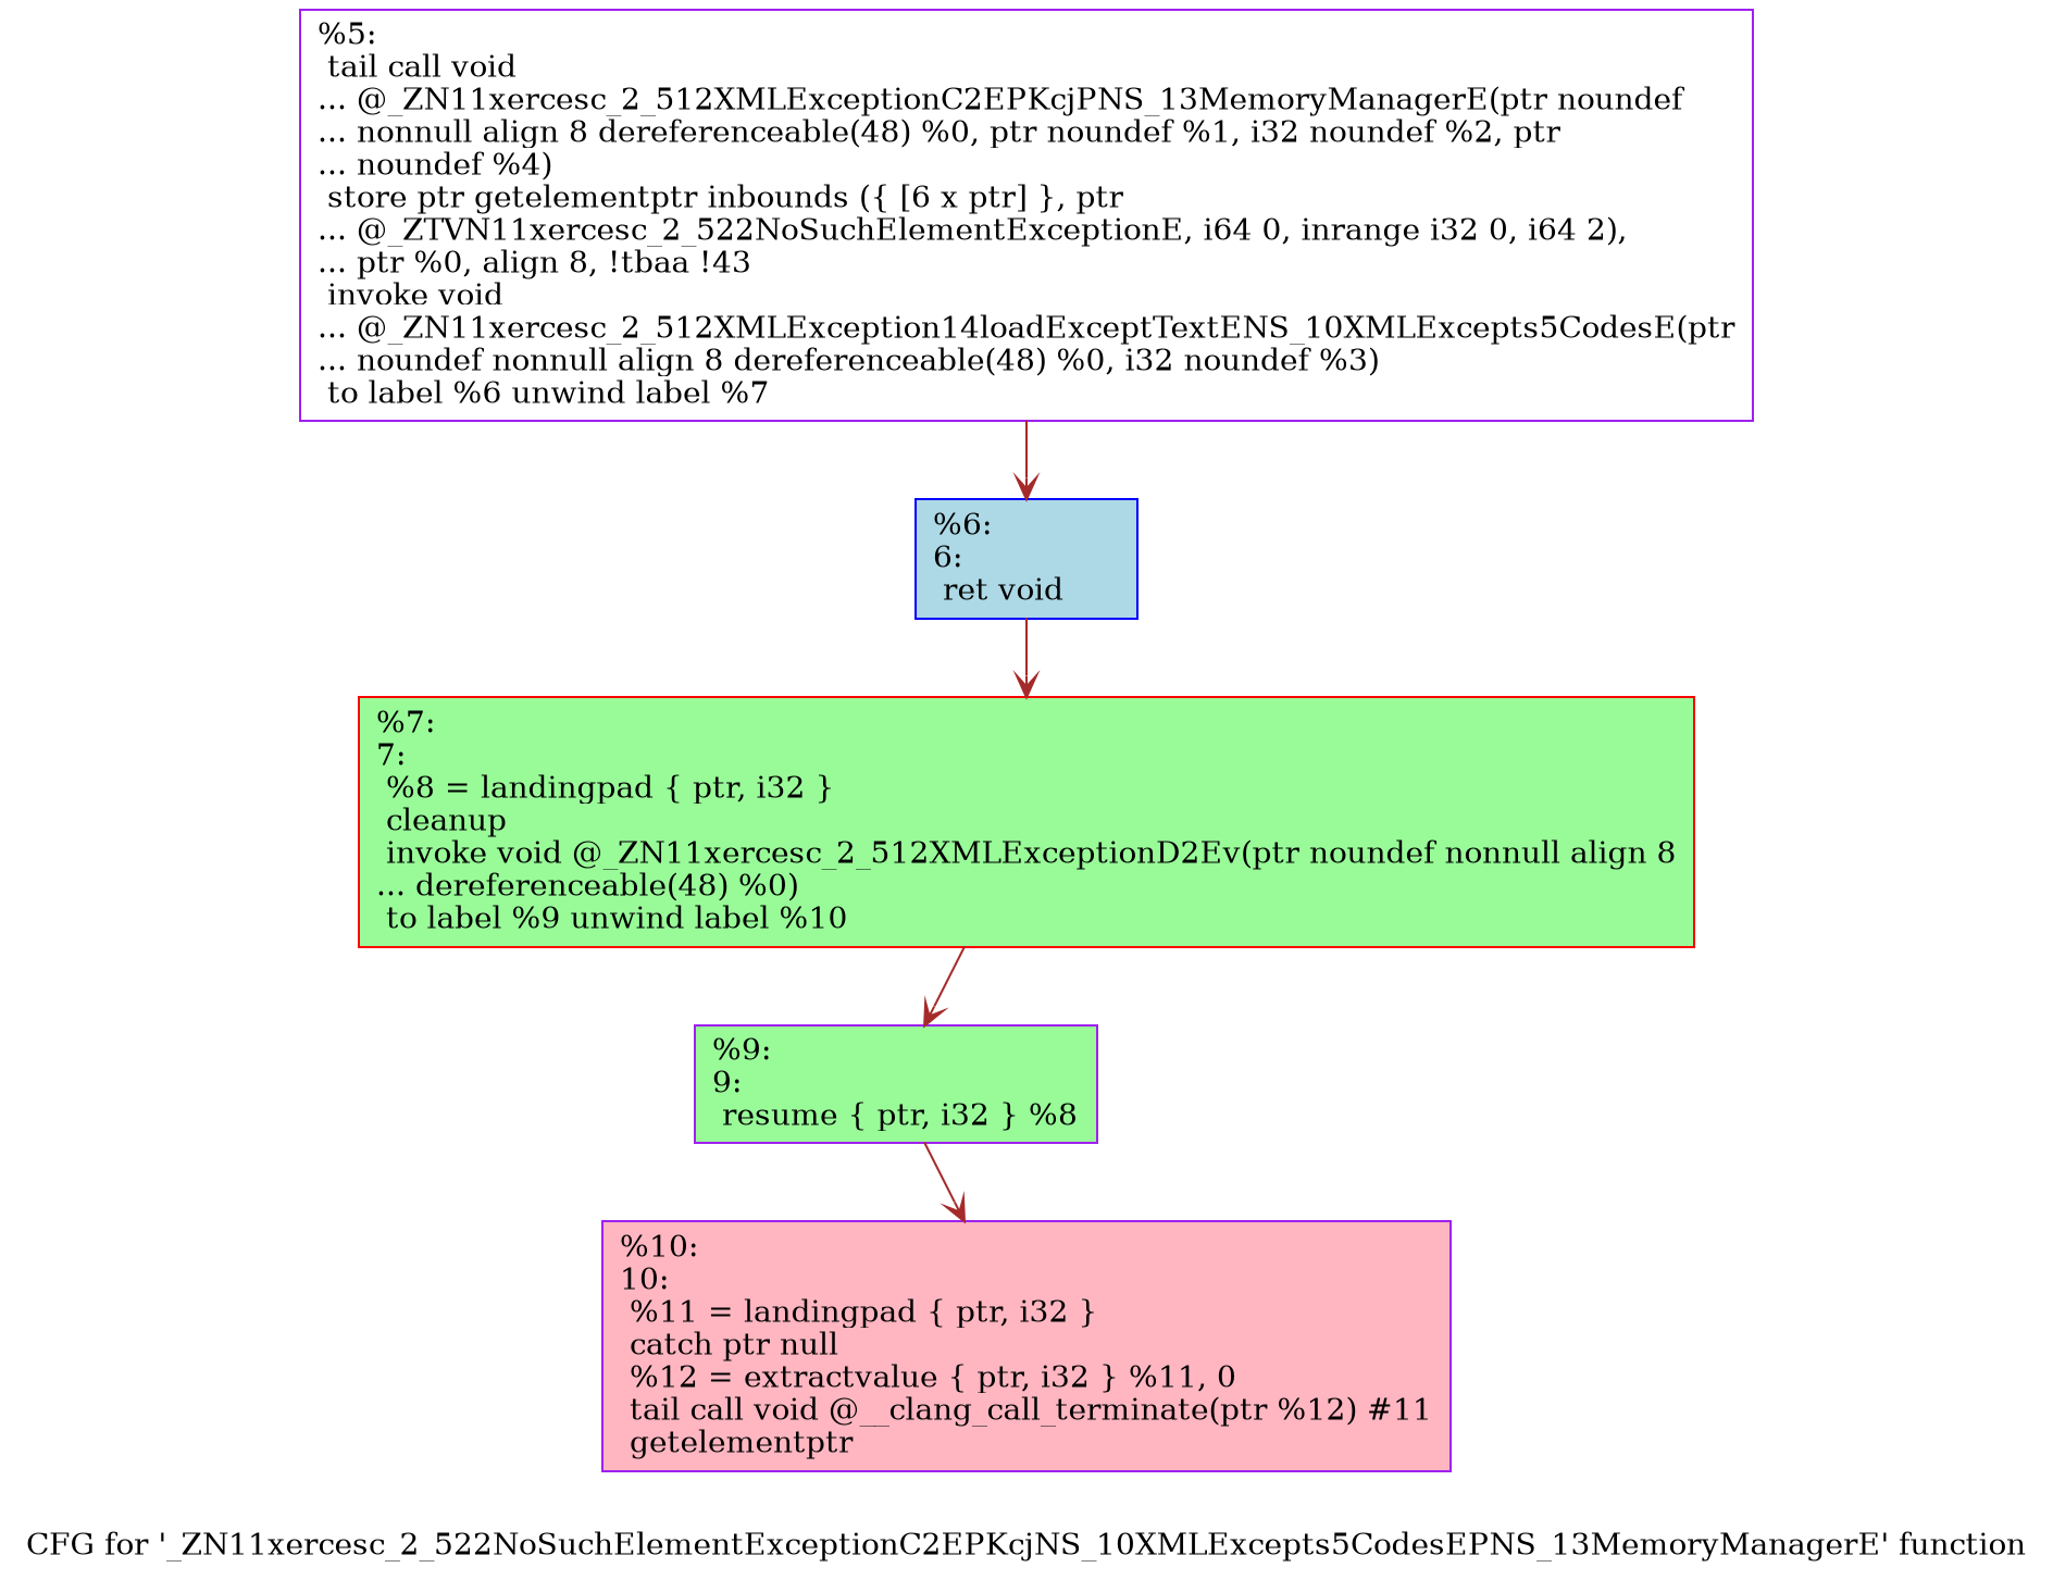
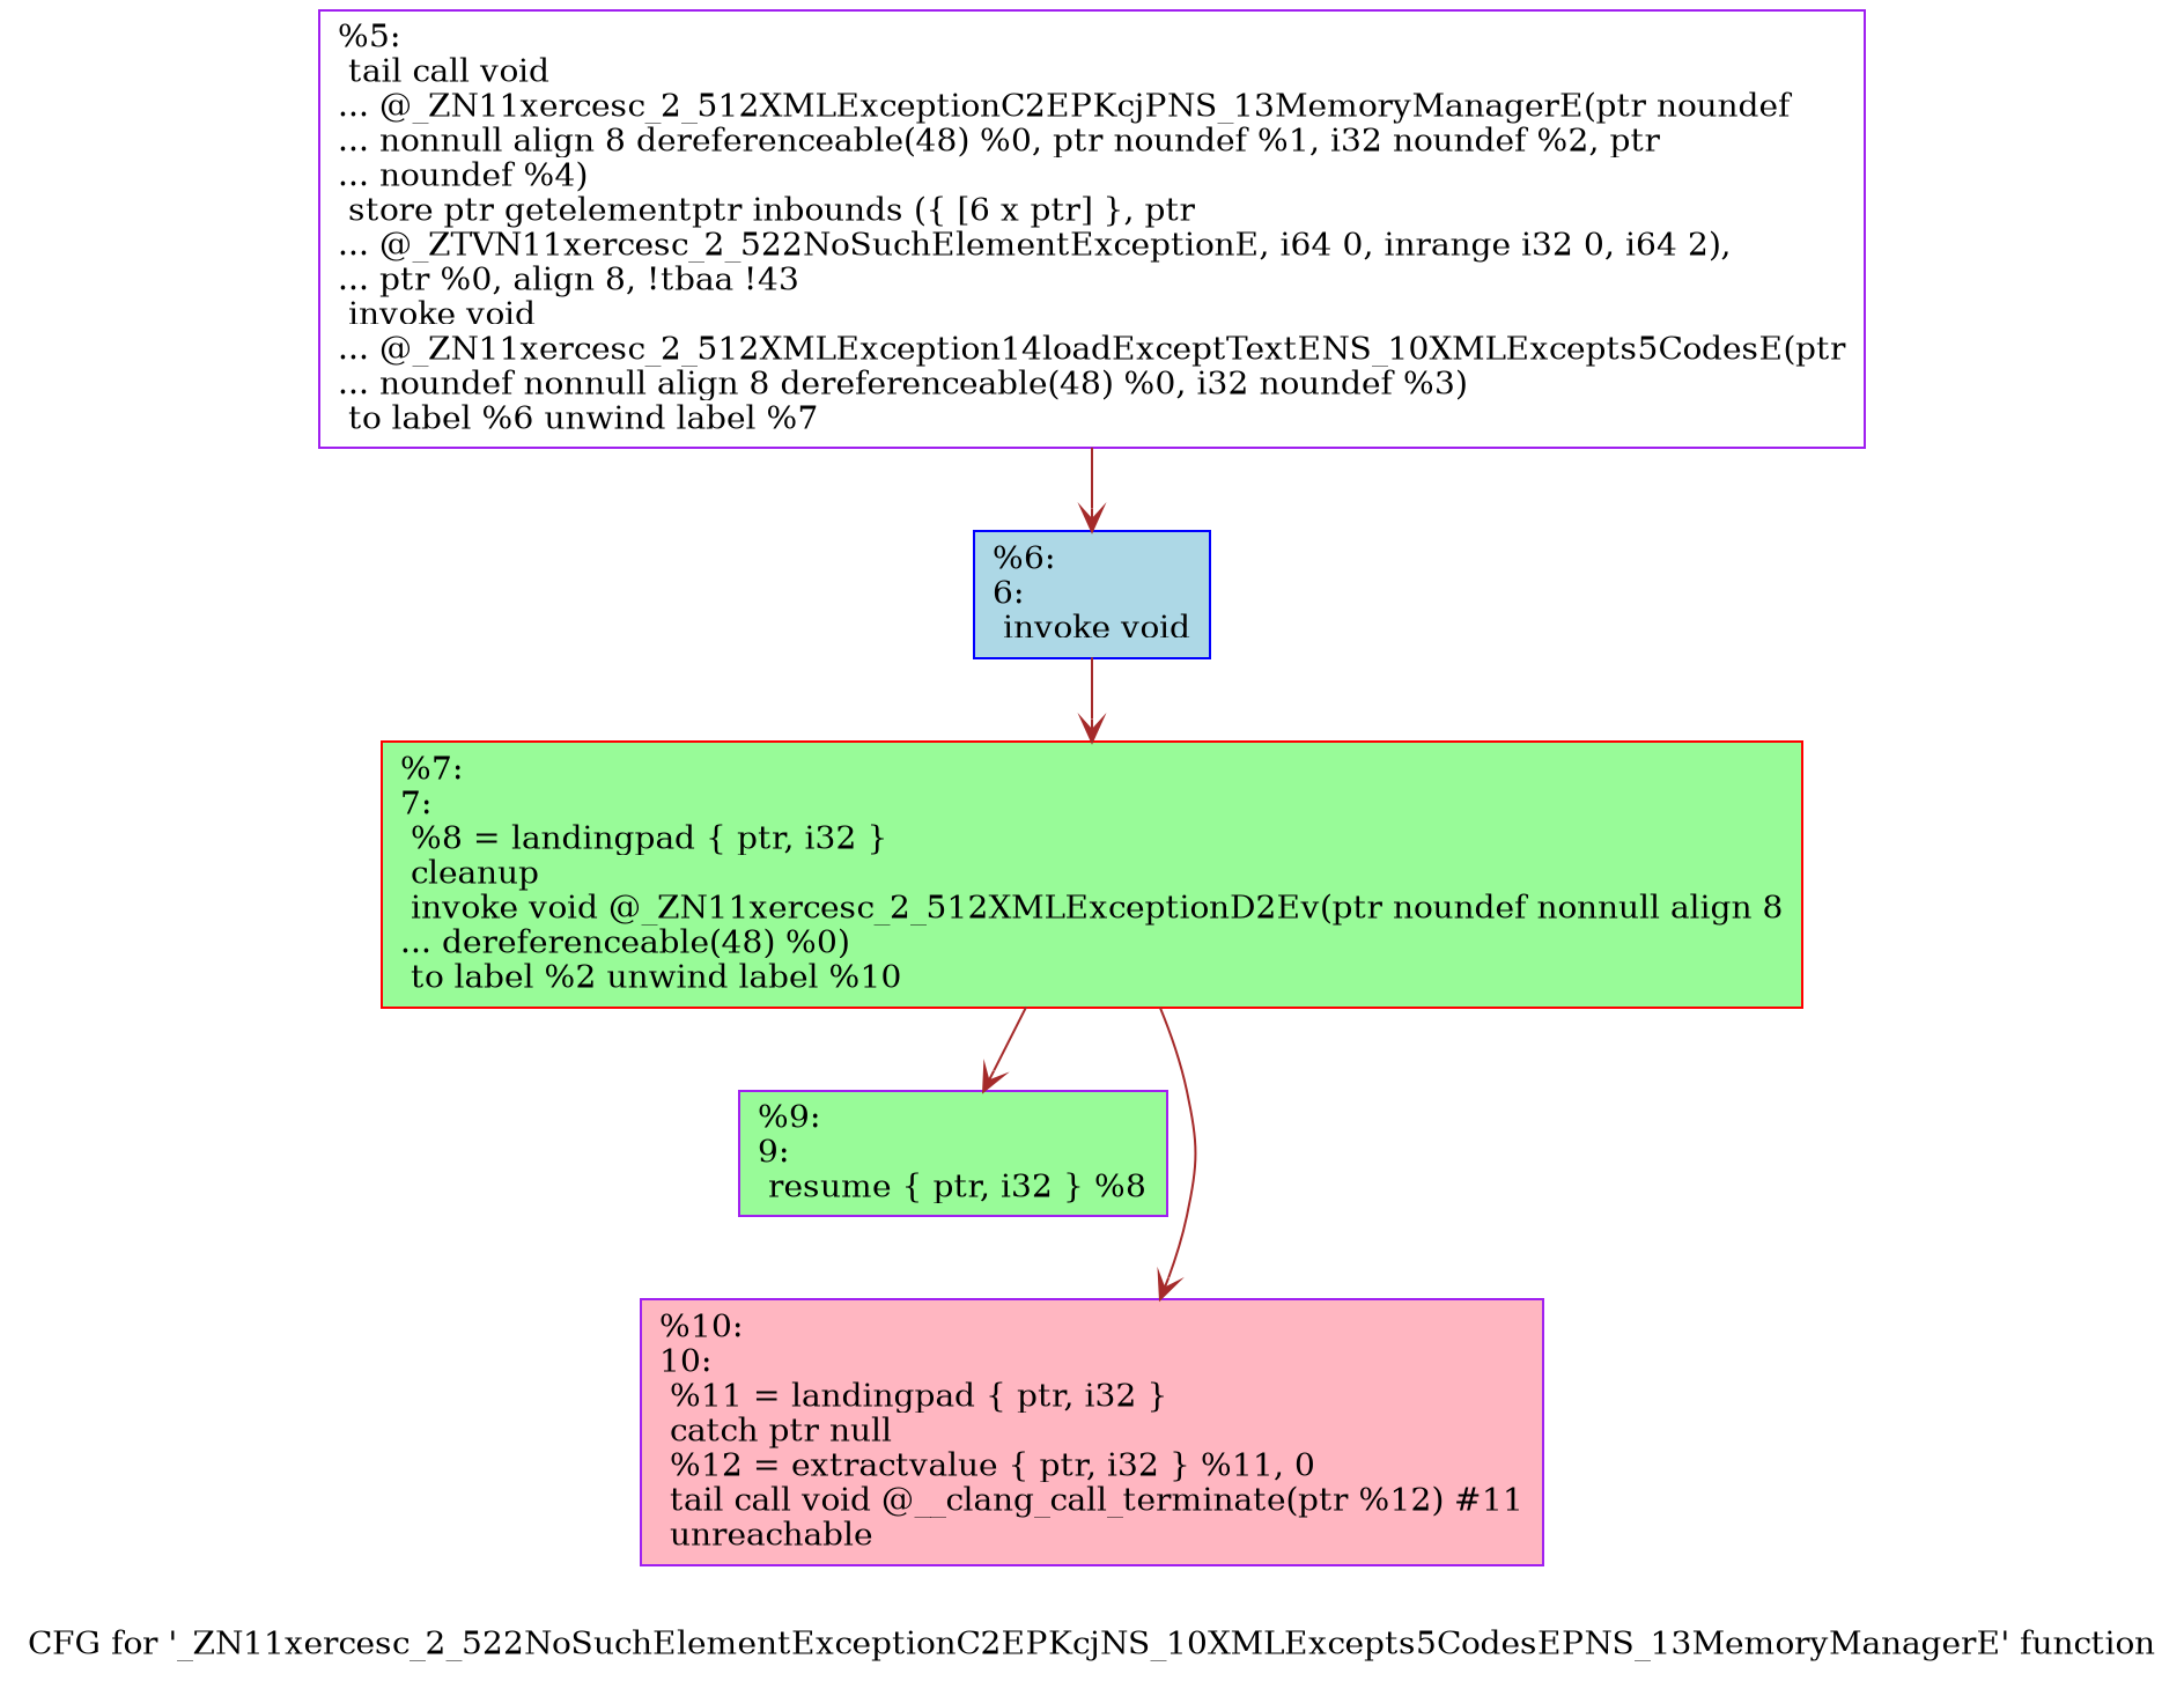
  digraph {
    label="CFG for '_ZN11xercesc_2_522NoSuchElementExceptionC2EPKcjNS_10XMLExcepts5CodesEPNS_13MemoryManagerE' function"
    node [color=purple fillcolor=palegreen shape=record style=filled]
    edge [arrowhead=vee color=brown]
    n1 [fillcolor=white label="{%5:\l  tail call void\l... @_ZN11xercesc_2_512XMLExceptionC2EPKcjPNS_13MemoryManagerE(ptr noundef\l... nonnull align 8 dereferenceable(48) %0, ptr noundef %1, i32 noundef %2, ptr\l... noundef %4)\l  store ptr getelementptr inbounds (\{ [6 x ptr] \}, ptr\l... @_ZTVN11xercesc_2_522NoSuchElementExceptionE, i64 0, inrange i32 0, i64 2),\l... ptr %0, align 8, !tbaa !43\l  invoke void\l... @_ZN11xercesc_2_512XMLException14loadExceptTextENS_10XMLExcepts5CodesE(ptr\l... noundef nonnull align 8 dereferenceable(48) %0, i32 noundef %3)\l          to label %6 unwind label %7\l}"]
-   n2 [color=blue fillcolor=lightblue label="{%6:\l6:                                                \l  ret void\l}"]
-   n3 [color=red label="{%7:\l7:                                                \l  %8 = landingpad \{ ptr, i32 \}\l          cleanup\l  invoke void @_ZN11xercesc_2_512XMLExceptionD2Ev(ptr noundef nonnull align 8\l... dereferenceable(48) %0)\l          to label %9 unwind label %10\l}"]
+   n2 [color=blue fillcolor=lightblue label="{%6:\l6:                                                \l  invoke void\l}"]
+   n3 [color=red label="{%7:\l7:                                                \l  %8 = landingpad \{ ptr, i32 \}\l          cleanup\l  invoke void @_ZN11xercesc_2_512XMLExceptionD2Ev(ptr noundef nonnull align 8\l... dereferenceable(48) %0)\l          to label %2 unwind label %10\l}"]
    n4 [label="{%9:\l9:                                                \l  resume \{ ptr, i32 \} %8\l}"]
-   n5 [fillcolor=lightpink label="{%10:\l10:                                               \l  %11 = landingpad \{ ptr, i32 \}\l          catch ptr null\l  %12 = extractvalue \{ ptr, i32 \} %11, 0\l  tail call void @__clang_call_terminate(ptr %12) #11\l  getelementptr\l}"]
+   n5 [fillcolor=lightpink label="{%10:\l10:                                               \l  %11 = landingpad \{ ptr, i32 \}\l          catch ptr null\l  %12 = extractvalue \{ ptr, i32 \} %11, 0\l  tail call void @__clang_call_terminate(ptr %12) #11\l  unreachable\l}"]
    n1 -> n2
    n2 -> n3
    n3 -> n4
-   n4 -> n5
+   n3 -> n5
  }
